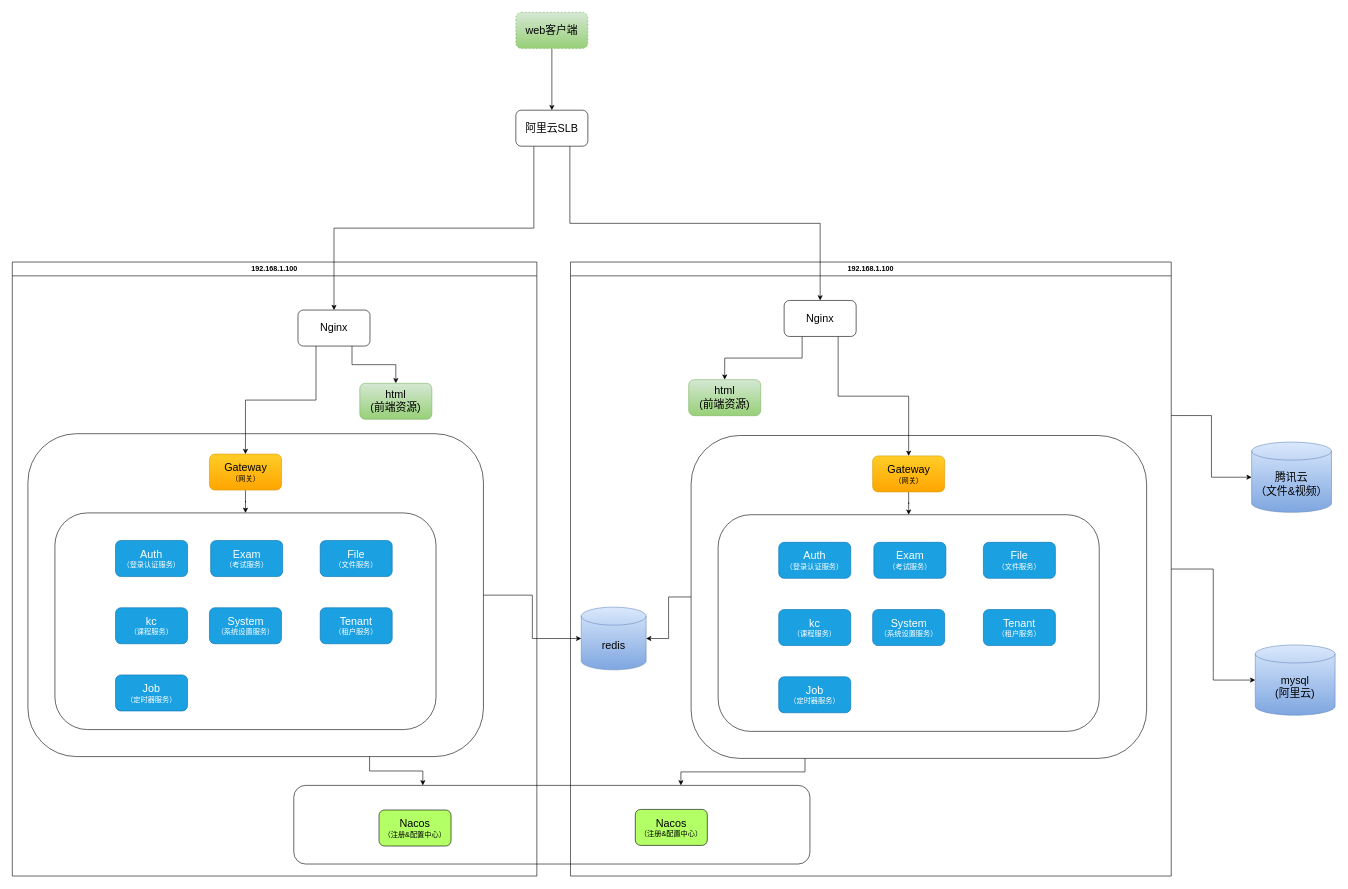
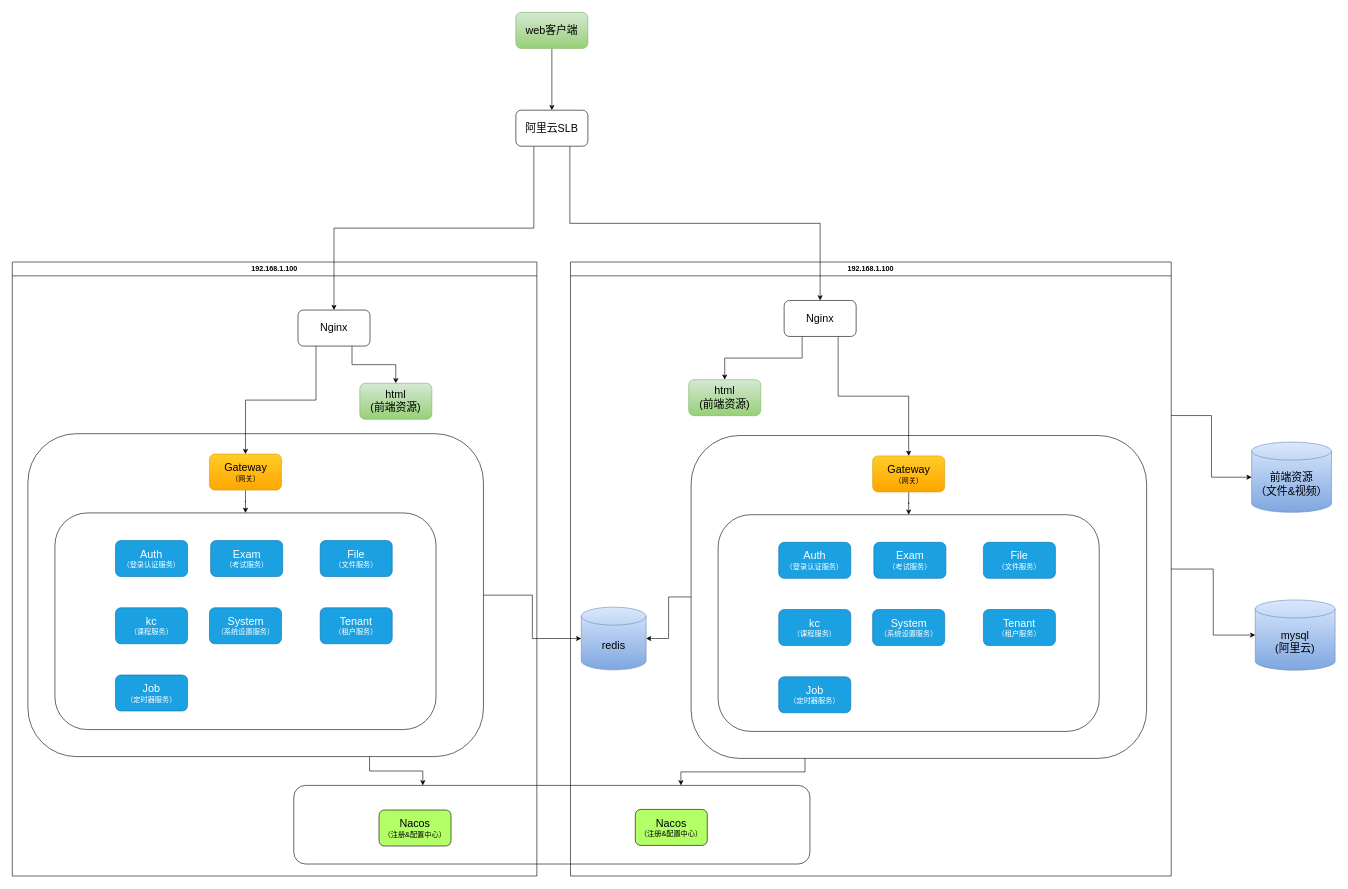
  <mxCell id="0" />
  <mxCell id="1" parent="0" />
  <mxCell id="2" value="" style="rounded=1;whiteSpace=wrap;html=1;" vertex="1" parent="1"><mxGeometry x="489" y="1308" width="860" height="131" as="geometry" /></mxCell>
  <mxCell id="3" value="192.168.1.100" style="swimlane;whiteSpace=wrap;html=1;" parent="1" vertex="1"><mxGeometry x="20" y="436" width="874" height="1023" as="geometry" /></mxCell>
  <mxCell id="4" value="" style="rounded=1;whiteSpace=wrap;html=1;" parent="3" vertex="1"><mxGeometry x="26" y="286" width="759" height="538" as="geometry" /></mxCell>
  <mxCell id="5" style="edgeStyle=orthogonalEdgeStyle;rounded=0;orthogonalLoop=1;jettySize=auto;html=1;exitX=0.5;exitY=1;exitDx=0;exitDy=0;" parent="3" source="6" target="10" edge="1"><mxGeometry relative="1" as="geometry" /></mxCell>
  <mxCell id="6" value="&lt;font style=&quot;font-size: 18px;&quot;&gt;Gateway&lt;/font&gt;&lt;br&gt;（网关）" style="rounded=1;whiteSpace=wrap;html=1;fillColor=#ffcd28;strokeColor=#d79b00;gradientColor=#ffa500;" parent="3" vertex="1"><mxGeometry x="328.5" y="320" width="120" height="60" as="geometry" /></mxCell>
  <mxCell id="7" style="edgeStyle=orthogonalEdgeStyle;rounded=0;orthogonalLoop=1;jettySize=auto;html=1;exitX=0.25;exitY=1;exitDx=0;exitDy=0;entryX=0.5;entryY=0;entryDx=0;entryDy=0;" parent="3" source="9" target="6" edge="1"><mxGeometry relative="1" as="geometry" /></mxCell>
  <mxCell id="8" style="edgeStyle=orthogonalEdgeStyle;rounded=0;orthogonalLoop=1;jettySize=auto;html=1;exitX=0.75;exitY=1;exitDx=0;exitDy=0;entryX=0.5;entryY=0;entryDx=0;entryDy=0;" parent="3" source="9" target="18" edge="1"><mxGeometry relative="1" as="geometry" /></mxCell>
  <mxCell id="9" value="&lt;font style=&quot;font-size: 18px;&quot;&gt;Nginx&lt;/font&gt;" style="rounded=1;whiteSpace=wrap;html=1;fillColor=#FFFFFF;" parent="3" vertex="1"><mxGeometry x="476" y="80" width="120" height="60" as="geometry" /></mxCell>
  <mxCell id="10" value="" style="rounded=1;whiteSpace=wrap;html=1;" parent="3" vertex="1"><mxGeometry x="71" y="418" width="635" height="361" as="geometry" /></mxCell>
  <mxCell id="11" value="&lt;font style=&quot;font-size: 18px;&quot;&gt;Auth&lt;/font&gt;&lt;br&gt;（登录认证服务）" style="rounded=1;whiteSpace=wrap;html=1;fillColor=#1ba1e2;strokeColor=#006EAF;fontColor=#ffffff;" parent="3" vertex="1"><mxGeometry x="172" y="464" width="120" height="60" as="geometry" /></mxCell>
  <mxCell id="12" value="&lt;span style=&quot;font-size: 18px;&quot;&gt;Exam&lt;/span&gt;&lt;br&gt;（考试服务）" style="rounded=1;whiteSpace=wrap;html=1;fillColor=#1ba1e2;strokeColor=#006EAF;fontColor=#ffffff;" parent="3" vertex="1"><mxGeometry x="330.5" y="464" width="120" height="60" as="geometry" /></mxCell>
  <mxCell id="13" value="&lt;span style=&quot;font-size: 18px;&quot;&gt;Tenant&lt;/span&gt;&lt;br&gt;（租户服务）" style="rounded=1;whiteSpace=wrap;html=1;fillColor=#1ba1e2;strokeColor=#006EAF;fontColor=#ffffff;" parent="3" vertex="1"><mxGeometry x="513" y="576" width="120" height="60" as="geometry" /></mxCell>
  <mxCell id="14" value="&lt;span style=&quot;font-size: 18px;&quot;&gt;kc&lt;/span&gt;&lt;br&gt;（课程服务）" style="rounded=1;whiteSpace=wrap;html=1;fillColor=#1ba1e2;strokeColor=#006EAF;fontColor=#ffffff;" parent="3" vertex="1"><mxGeometry x="172" y="576" width="120" height="60" as="geometry" /></mxCell>
  <mxCell id="15" value="&lt;span style=&quot;font-size: 18px;&quot;&gt;System&lt;/span&gt;&lt;div&gt;（系统设置服务）&lt;/div&gt;" style="rounded=1;whiteSpace=wrap;html=1;fillColor=#1ba1e2;strokeColor=#006EAF;fontColor=#ffffff;" parent="3" vertex="1"><mxGeometry x="328.5" y="576" width="120" height="60" as="geometry" /></mxCell>
  <mxCell id="16" value="&lt;span style=&quot;font-size: 18px;&quot;&gt;File&lt;/span&gt;&lt;br&gt;&lt;div&gt;（文件服务）&lt;/div&gt;" style="rounded=1;whiteSpace=wrap;html=1;fillColor=#1ba1e2;strokeColor=#006EAF;fontColor=#ffffff;" parent="3" vertex="1"><mxGeometry x="513" y="464" width="120" height="60" as="geometry" /></mxCell>
  <mxCell id="17" value="&lt;span style=&quot;font-size: 18px;&quot;&gt;Job&lt;/span&gt;&lt;br&gt;&lt;div&gt;（定时器&lt;span style=&quot;background-color: initial;&quot;&gt;服务）&lt;/span&gt;&lt;/div&gt;" style="rounded=1;whiteSpace=wrap;html=1;fillColor=#1ba1e2;strokeColor=#006EAF;fontColor=#ffffff;" parent="3" vertex="1"><mxGeometry x="172" y="688" width="120" height="60" as="geometry" /></mxCell>
  <mxCell id="18" value="&lt;span style=&quot;font-size: 18px;&quot;&gt;html&lt;br&gt;(&lt;/span&gt;&lt;span style=&quot;font-size: 18px;&quot;&gt;前端资源&lt;/span&gt;&lt;span style=&quot;font-size: 18px;&quot;&gt;)&lt;/span&gt;" style="rounded=1;whiteSpace=wrap;html=1;fillColor=#d5e8d4;strokeColor=#82b366;gradientColor=#97d077;" parent="3" vertex="1"><mxGeometry x="579" y="202" width="120" height="60" as="geometry" /></mxCell>
  <mxCell id="19" value="&lt;font style=&quot;font-size: 18px;&quot;&gt;Nacos&lt;/font&gt;&lt;br&gt;（注册&amp;amp;配置中心）" style="rounded=1;whiteSpace=wrap;html=1;fillColor=#B3FF66;" parent="3" vertex="1"><mxGeometry x="611" y="913" width="120" height="60" as="geometry" /></mxCell>
  <mxCell id="20" style="edgeStyle=orthogonalEdgeStyle;rounded=0;orthogonalLoop=1;jettySize=auto;html=1;exitX=0.5;exitY=1;exitDx=0;exitDy=0;" edge="1" parent="1" source="21" target="50"><mxGeometry relative="1" as="geometry" /></mxCell>
- <mxCell id="21" value="&lt;span style=&quot;font-size: 18px;&quot;&gt;web客户端&lt;/span&gt;" style="rounded=1;whiteSpace=wrap;html=1;fillColor=#d5e8d4;gradientColor=#97d077;strokeColor=#82b366;dashed=1;" parent="1" vertex="1"><mxGeometry x="859" y="20" width="120" height="60" as="geometry" /></mxCell>
+ <mxCell id="21" value="&lt;span style=&quot;font-size: 18px;&quot;&gt;web客户端&lt;/span&gt;" style="rounded=1;whiteSpace=wrap;html=1;fillColor=#d5e8d4;gradientColor=#97d077;strokeColor=#82b366;" parent="1" vertex="1"><mxGeometry x="859" y="20" width="120" height="60" as="geometry" /></mxCell>
  <mxCell id="22" style="edgeStyle=orthogonalEdgeStyle;rounded=0;orthogonalLoop=1;jettySize=auto;html=1;exitX=1;exitY=0.25;exitDx=0;exitDy=0;" edge="1" parent="1" source="24" target="44"><mxGeometry relative="1" as="geometry" /></mxCell>
  <mxCell id="23" style="edgeStyle=orthogonalEdgeStyle;rounded=0;orthogonalLoop=1;jettySize=auto;html=1;" edge="1" parent="1" source="24" target="43"><mxGeometry relative="1" as="geometry" /></mxCell>
  <mxCell id="24" value="192.168.1.100" style="swimlane;whiteSpace=wrap;html=1;" vertex="1" parent="1"><mxGeometry x="950" y="436" width="1001" height="1023" as="geometry" /></mxCell>
  <mxCell id="25" value="" style="rounded=1;whiteSpace=wrap;html=1;" vertex="1" parent="24"><mxGeometry x="201" y="289" width="759" height="538" as="geometry" /></mxCell>
  <mxCell id="26" style="edgeStyle=orthogonalEdgeStyle;rounded=0;orthogonalLoop=1;jettySize=auto;html=1;exitX=0.5;exitY=1;exitDx=0;exitDy=0;" edge="1" parent="24" source="27" target="31"><mxGeometry relative="1" as="geometry" /></mxCell>
  <mxCell id="27" value="&lt;font style=&quot;font-size: 18px;&quot;&gt;Gateway&lt;/font&gt;&lt;br&gt;（网关）" style="rounded=1;whiteSpace=wrap;html=1;fillColor=#ffcd28;strokeColor=#d79b00;gradientColor=#ffa500;" vertex="1" parent="24"><mxGeometry x="503.5" y="323" width="120" height="60" as="geometry" /></mxCell>
  <mxCell id="28" style="edgeStyle=orthogonalEdgeStyle;rounded=0;orthogonalLoop=1;jettySize=auto;html=1;entryX=0.5;entryY=0;entryDx=0;entryDy=0;exitX=0.75;exitY=1;exitDx=0;exitDy=0;" edge="1" parent="24" source="30" target="27"><mxGeometry relative="1" as="geometry"><mxPoint x="627" y="179" as="sourcePoint" /></mxGeometry></mxCell>
  <mxCell id="29" style="edgeStyle=orthogonalEdgeStyle;rounded=0;orthogonalLoop=1;jettySize=auto;html=1;exitX=0.25;exitY=1;exitDx=0;exitDy=0;entryX=0.5;entryY=0;entryDx=0;entryDy=0;" edge="1" parent="24" source="30" target="39"><mxGeometry relative="1" as="geometry" /></mxCell>
  <mxCell id="30" value="&lt;font style=&quot;font-size: 18px;&quot;&gt;Nginx&lt;/font&gt;" style="rounded=1;whiteSpace=wrap;html=1;fillColor=#FFFFFF;" vertex="1" parent="24"><mxGeometry x="356" y="64" width="120" height="60" as="geometry" /></mxCell>
  <mxCell id="31" value="" style="rounded=1;whiteSpace=wrap;html=1;" vertex="1" parent="24"><mxGeometry x="246" y="421" width="635" height="361" as="geometry" /></mxCell>
  <mxCell id="32" value="&lt;font style=&quot;font-size: 18px;&quot;&gt;Auth&lt;/font&gt;&lt;br&gt;（登录认证服务）" style="rounded=1;whiteSpace=wrap;html=1;fillColor=#1ba1e2;strokeColor=#006EAF;fontColor=#ffffff;" vertex="1" parent="24"><mxGeometry x="347" y="467" width="120" height="60" as="geometry" /></mxCell>
  <mxCell id="33" value="&lt;span style=&quot;font-size: 18px;&quot;&gt;Exam&lt;/span&gt;&lt;br&gt;（考试服务）" style="rounded=1;whiteSpace=wrap;html=1;fillColor=#1ba1e2;strokeColor=#006EAF;fontColor=#ffffff;" vertex="1" parent="24"><mxGeometry x="505.5" y="467" width="120" height="60" as="geometry" /></mxCell>
  <mxCell id="34" value="&lt;span style=&quot;font-size: 18px;&quot;&gt;Tenant&lt;/span&gt;&lt;br&gt;（租户服务）" style="rounded=1;whiteSpace=wrap;html=1;fillColor=#1ba1e2;strokeColor=#006EAF;fontColor=#ffffff;" vertex="1" parent="24"><mxGeometry x="688" y="579" width="120" height="60" as="geometry" /></mxCell>
  <mxCell id="35" value="&lt;span style=&quot;font-size: 18px;&quot;&gt;kc&lt;/span&gt;&lt;br&gt;（课程服务）" style="rounded=1;whiteSpace=wrap;html=1;fillColor=#1ba1e2;strokeColor=#006EAF;fontColor=#ffffff;" vertex="1" parent="24"><mxGeometry x="347" y="579" width="120" height="60" as="geometry" /></mxCell>
  <mxCell id="36" value="&lt;span style=&quot;font-size: 18px;&quot;&gt;System&lt;/span&gt;&lt;div&gt;（系统设置服务）&lt;/div&gt;" style="rounded=1;whiteSpace=wrap;html=1;fillColor=#1ba1e2;strokeColor=#006EAF;fontColor=#ffffff;" vertex="1" parent="24"><mxGeometry x="503.5" y="579" width="120" height="60" as="geometry" /></mxCell>
  <mxCell id="37" value="&lt;span style=&quot;font-size: 18px;&quot;&gt;File&lt;/span&gt;&lt;br&gt;&lt;div&gt;（文件服务）&lt;/div&gt;" style="rounded=1;whiteSpace=wrap;html=1;fillColor=#1ba1e2;strokeColor=#006EAF;fontColor=#ffffff;" vertex="1" parent="24"><mxGeometry x="688" y="467" width="120" height="60" as="geometry" /></mxCell>
  <mxCell id="38" value="&lt;span style=&quot;font-size: 18px;&quot;&gt;Job&lt;/span&gt;&lt;br&gt;&lt;div&gt;（定时器&lt;span style=&quot;background-color: initial;&quot;&gt;服务）&lt;/span&gt;&lt;/div&gt;" style="rounded=1;whiteSpace=wrap;html=1;fillColor=#1ba1e2;strokeColor=#006EAF;fontColor=#ffffff;" vertex="1" parent="24"><mxGeometry x="347" y="691" width="120" height="60" as="geometry" /></mxCell>
  <mxCell id="39" value="&lt;span style=&quot;font-size: 18px;&quot;&gt;html&lt;br&gt;(&lt;/span&gt;&lt;span style=&quot;font-size: 18px;&quot;&gt;前端资源&lt;/span&gt;&lt;span style=&quot;font-size: 18px;&quot;&gt;)&lt;/span&gt;" style="rounded=1;whiteSpace=wrap;html=1;fillColor=#d5e8d4;strokeColor=#82b366;gradientColor=#97d077;" vertex="1" parent="24"><mxGeometry x="197" y="196" width="120" height="60" as="geometry" /></mxCell>
  <mxCell id="40" value="&lt;font style=&quot;font-size: 18px;&quot;&gt;Nacos&lt;/font&gt;&lt;br&gt;（注册&amp;amp;配置中心）" style="rounded=1;whiteSpace=wrap;html=1;fillColor=#B3FF66;" vertex="1" parent="24"><mxGeometry x="108" y="912" width="120" height="60" as="geometry" /></mxCell>
  <mxCell id="41" value="&lt;font style=&quot;font-size: 18px;&quot;&gt;redis&lt;/font&gt;" style="shape=cylinder3;whiteSpace=wrap;html=1;boundedLbl=1;backgroundOutline=1;size=15;fillColor=#dae8fc;gradientColor=#7ea6e0;strokeColor=#6c8ebf;" vertex="1" parent="24"><mxGeometry x="18" y="575" width="108" height="104.5" as="geometry" /></mxCell>
  <mxCell id="42" style="edgeStyle=orthogonalEdgeStyle;rounded=0;orthogonalLoop=1;jettySize=auto;html=1;exitX=0;exitY=0.5;exitDx=0;exitDy=0;entryX=1;entryY=0.5;entryDx=0;entryDy=0;entryPerimeter=0;" edge="1" parent="24" source="25" target="41"><mxGeometry relative="1" as="geometry" /></mxCell>
- <mxCell id="43" value="&lt;font style=&quot;font-size: 18px;&quot;&gt;mysql&lt;br&gt;(阿里云)&lt;/font&gt;" style="shape=cylinder3;whiteSpace=wrap;html=1;boundedLbl=1;backgroundOutline=1;size=15;fillColor=#dae8fc;gradientColor=#7ea6e0;strokeColor=#6c8ebf;" vertex="1" parent="1"><mxGeometry x="2091" y="1074" width="133" height="117" as="geometry" /></mxCell>
- <mxCell id="44" value="&lt;span style=&quot;font-size: 18px;&quot;&gt;腾讯云&lt;br&gt;（文件&amp;amp;视频&lt;/span&gt;&lt;span style=&quot;font-size: 18px; background-color: initial;&quot;&gt;）&lt;/span&gt;" style="shape=cylinder3;whiteSpace=wrap;html=1;boundedLbl=1;backgroundOutline=1;size=15;fillColor=#dae8fc;gradientColor=#7ea6e0;strokeColor=#6c8ebf;" vertex="1" parent="1"><mxGeometry x="2085" y="736" width="133" height="117" as="geometry" /></mxCell>
+ <mxCell id="43" value="&lt;font style=&quot;font-size: 18px;&quot;&gt;mysql&lt;br&gt;(阿里云)&lt;/font&gt;" style="shape=cylinder3;whiteSpace=wrap;html=1;boundedLbl=1;backgroundOutline=1;size=15;fillColor=#dae8fc;gradientColor=#7ea6e0;strokeColor=#6c8ebf;" vertex="1" parent="1"><mxGeometry x="2091" y="999" width="133" height="117" as="geometry" /></mxCell>
+ <mxCell id="44" value="&lt;span style=&quot;font-size: 18px;&quot;&gt;前端资源&lt;br&gt;（文件&amp;amp;视频&lt;/span&gt;&lt;span style=&quot;font-size: 18px; background-color: initial;&quot;&gt;）&lt;/span&gt;" style="shape=cylinder3;whiteSpace=wrap;html=1;boundedLbl=1;backgroundOutline=1;size=15;fillColor=#dae8fc;gradientColor=#7ea6e0;strokeColor=#6c8ebf;" vertex="1" parent="1"><mxGeometry x="2085" y="736" width="133" height="117" as="geometry" /></mxCell>
  <mxCell id="45" style="edgeStyle=orthogonalEdgeStyle;rounded=0;orthogonalLoop=1;jettySize=auto;html=1;exitX=0.75;exitY=1;exitDx=0;exitDy=0;entryX=0.25;entryY=0;entryDx=0;entryDy=0;" edge="1" parent="1" source="4" target="2"><mxGeometry relative="1" as="geometry" /></mxCell>
  <mxCell id="46" style="edgeStyle=orthogonalEdgeStyle;rounded=0;orthogonalLoop=1;jettySize=auto;html=1;exitX=0.25;exitY=1;exitDx=0;exitDy=0;entryX=0.75;entryY=0;entryDx=0;entryDy=0;" edge="1" parent="1" source="25" target="2"><mxGeometry relative="1" as="geometry" /></mxCell>
  <mxCell id="47" style="edgeStyle=orthogonalEdgeStyle;rounded=0;orthogonalLoop=1;jettySize=auto;html=1;exitX=1;exitY=0.5;exitDx=0;exitDy=0;entryX=0;entryY=0.5;entryDx=0;entryDy=0;entryPerimeter=0;" edge="1" parent="1" source="4" target="41"><mxGeometry relative="1" as="geometry" /></mxCell>
  <mxCell id="48" style="edgeStyle=orthogonalEdgeStyle;rounded=0;orthogonalLoop=1;jettySize=auto;html=1;exitX=0.25;exitY=1;exitDx=0;exitDy=0;" edge="1" parent="1" source="50" target="9"><mxGeometry relative="1" as="geometry" /></mxCell>
  <mxCell id="49" style="edgeStyle=orthogonalEdgeStyle;rounded=0;orthogonalLoop=1;jettySize=auto;html=1;exitX=0.75;exitY=1;exitDx=0;exitDy=0;" edge="1" parent="1" source="50" target="30"><mxGeometry relative="1" as="geometry" /></mxCell>
  <mxCell id="50" value="阿里云SLB" style="rounded=1;whiteSpace=wrap;html=1;fontSize=18;" vertex="1" parent="1"><mxGeometry x="859" y="183" width="120" height="60" as="geometry" /></mxCell>
